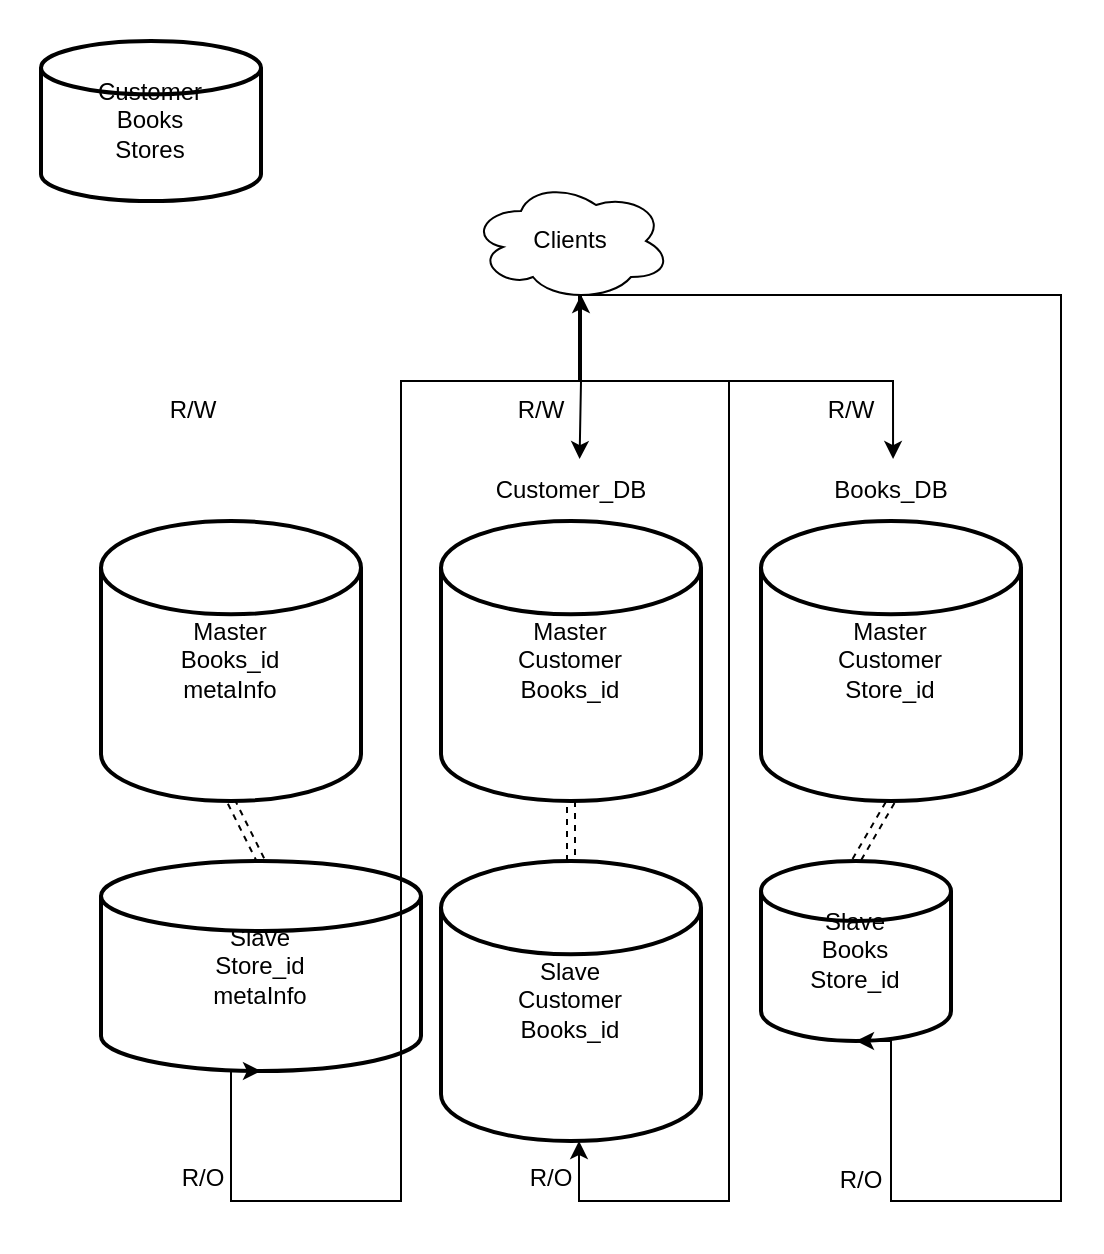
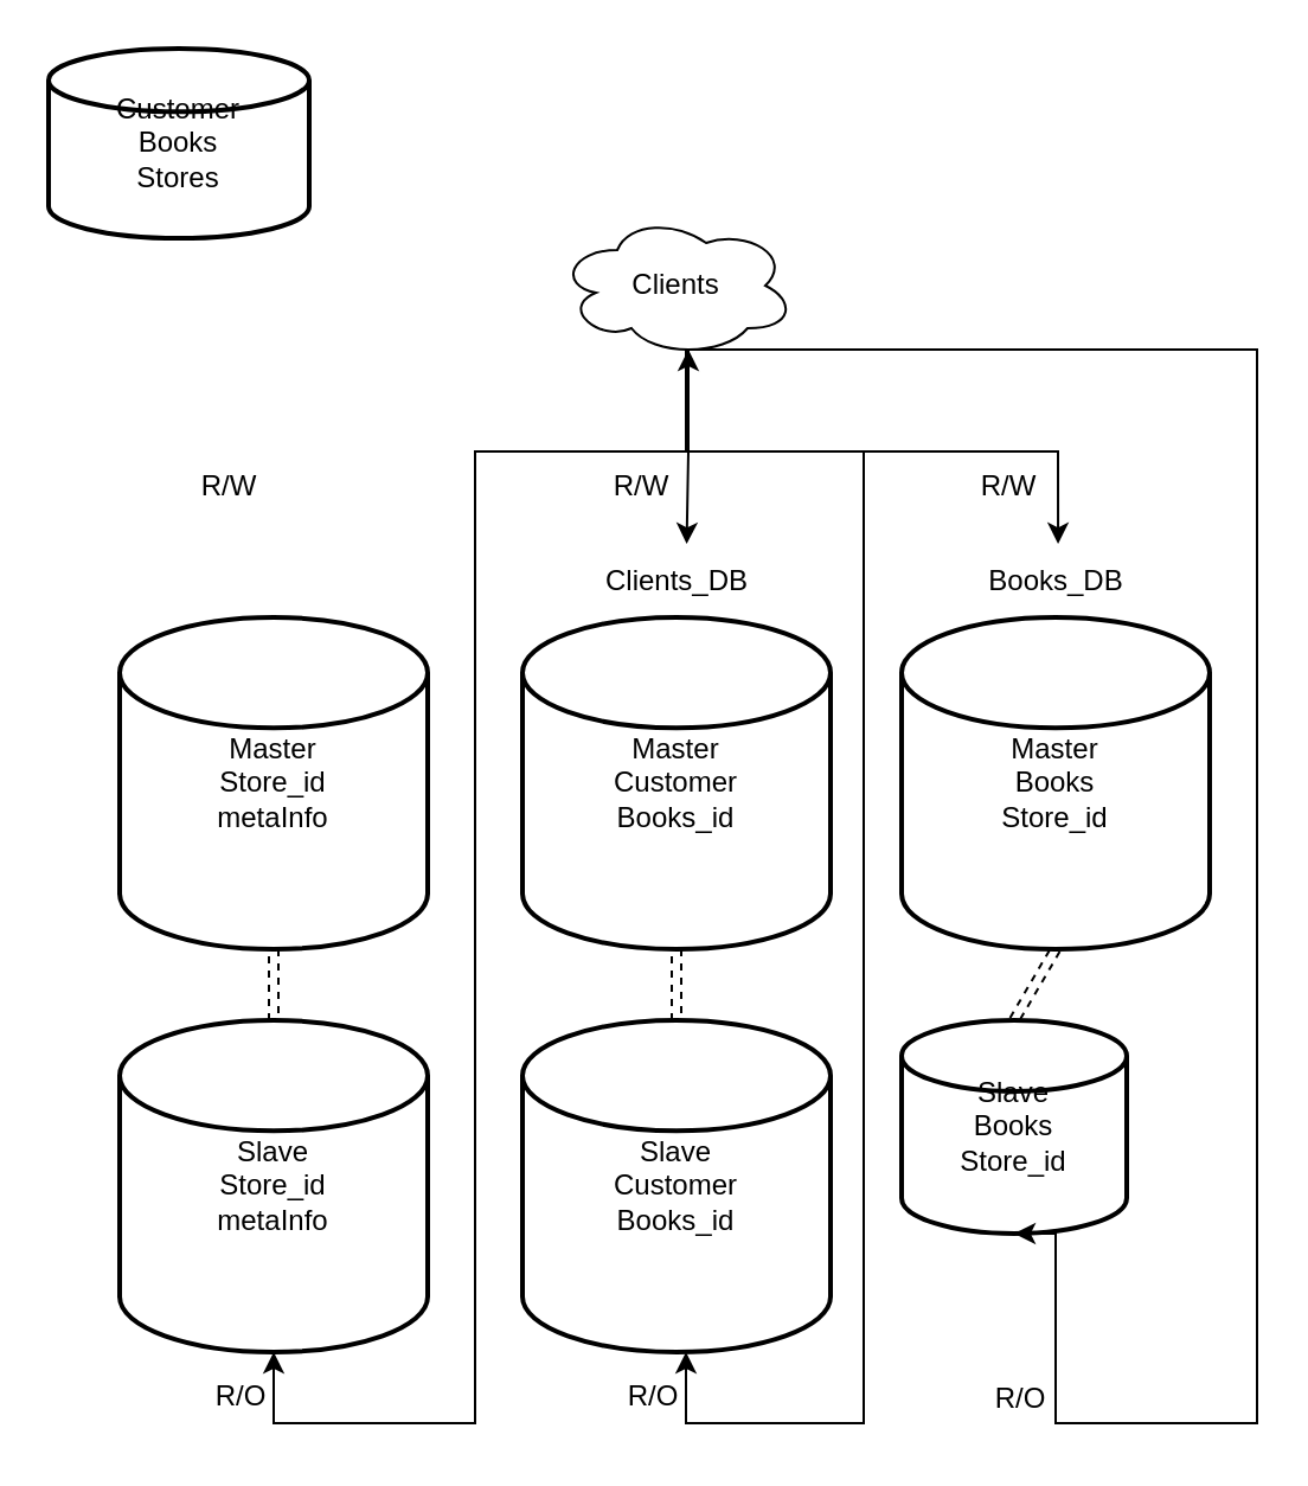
  <mxCell id="0" />
  <mxCell id="1" parent="0" />
  <mxCell id="2" style="edgeStyle=none;html=1;exitX=0.5;exitY=1;exitDx=0;exitDy=0;exitPerimeter=0;entryX=0.5;entryY=0;entryDx=0;entryDy=0;entryPerimeter=0;shape=link;dashed=1;" edge="1" parent="1" source="3" target="7"><mxGeometry relative="1" as="geometry" /></mxCell>
- <mxCell id="3" value="Master&lt;br&gt;Books_id&lt;br&gt;metaInfo" style="strokeWidth=2;html=1;shape=mxgraph.flowchart.database;whiteSpace=wrap;" vertex="1" parent="1"><mxGeometry x="50" y="260" width="130" height="140" as="geometry" /></mxCell>
+ <mxCell id="3" value="Master&lt;br&gt;Store_id&lt;br&gt;metaInfo" style="strokeWidth=2;html=1;shape=mxgraph.flowchart.database;whiteSpace=wrap;" vertex="1" parent="1"><mxGeometry x="50" y="260" width="130" height="140" as="geometry" /></mxCell>
  <mxCell id="4" style="edgeStyle=none;shape=link;html=1;exitX=0.5;exitY=1;exitDx=0;exitDy=0;exitPerimeter=0;entryX=0.5;entryY=0;entryDx=0;entryDy=0;entryPerimeter=0;dashed=1;" edge="1" parent="1" source="5" target="8"><mxGeometry relative="1" as="geometry" /></mxCell>
  <mxCell id="5" value="Master&lt;br&gt;Customer&lt;br&gt;Books_id" style="strokeWidth=2;html=1;shape=mxgraph.flowchart.database;whiteSpace=wrap;" vertex="1" parent="1"><mxGeometry x="220" y="260" width="130" height="140" as="geometry" /></mxCell>
  <mxCell id="6" value="Customer&lt;br&gt;Books&lt;br&gt;Stores" style="strokeWidth=2;html=1;shape=mxgraph.flowchart.database;whiteSpace=wrap;" vertex="1" parent="1"><mxGeometry x="20" y="20" width="110" height="80" as="geometry" /></mxCell>
- <mxCell id="7" value="Slave&lt;br&gt;Store_id&lt;br&gt;metaInfo" style="strokeWidth=2;html=1;shape=mxgraph.flowchart.database;whiteSpace=wrap;" vertex="1" parent="1"><mxGeometry x="50" y="430" width="160" height="105" as="geometry" /></mxCell>
+ <mxCell id="7" value="Slave&lt;br&gt;Store_id&lt;br&gt;metaInfo" style="strokeWidth=2;html=1;shape=mxgraph.flowchart.database;whiteSpace=wrap;" vertex="1" parent="1"><mxGeometry x="50" y="430" width="130" height="140" as="geometry" /></mxCell>
  <mxCell id="8" value="Slave&lt;br&gt;Customer&lt;br&gt;Books_id" style="strokeWidth=2;html=1;shape=mxgraph.flowchart.database;whiteSpace=wrap;" vertex="1" parent="1"><mxGeometry x="220" y="430" width="130" height="140" as="geometry" /></mxCell>
  <mxCell id="9" style="edgeStyle=none;shape=link;html=1;exitX=0.5;exitY=1;exitDx=0;exitDy=0;exitPerimeter=0;entryX=0.5;entryY=0;entryDx=0;entryDy=0;entryPerimeter=0;dashed=1;" edge="1" parent="1" source="10" target="11"><mxGeometry relative="1" as="geometry" /></mxCell>
- <mxCell id="10" value="Master&lt;br&gt;Customer&lt;br&gt;Store_id" style="strokeWidth=2;html=1;shape=mxgraph.flowchart.database;whiteSpace=wrap;" vertex="1" parent="1"><mxGeometry x="380" y="260" width="130" height="140" as="geometry" /></mxCell>
+ <mxCell id="10" value="Master&lt;br&gt;Books&lt;br&gt;Store_id" style="strokeWidth=2;html=1;shape=mxgraph.flowchart.database;whiteSpace=wrap;" vertex="1" parent="1"><mxGeometry x="380" y="260" width="130" height="140" as="geometry" /></mxCell>
  <mxCell id="11" value="Slave&lt;br&gt;Books&lt;br&gt;Store_id" style="strokeWidth=2;html=1;shape=mxgraph.flowchart.database;whiteSpace=wrap;" vertex="1" parent="1"><mxGeometry x="380" y="430" width="95" height="90" as="geometry" /></mxCell>
  <mxCell id="12" style="edgeStyle=orthogonalEdgeStyle;html=1;exitX=0.55;exitY=0.95;exitDx=0;exitDy=0;exitPerimeter=0;entryX=0.543;entryY=-0.033;entryDx=0;entryDy=0;entryPerimeter=0;rounded=0;startArrow=classic;startFill=1;" edge="1" parent="1" source="17" target="18"><mxGeometry relative="1" as="geometry" /></mxCell>
  <mxCell id="13" style="edgeStyle=orthogonalEdgeStyle;rounded=0;html=1;exitX=0.55;exitY=0.95;exitDx=0;exitDy=0;exitPerimeter=0;entryX=0.513;entryY=-0.033;entryDx=0;entryDy=0;entryPerimeter=0;" edge="1" parent="1" source="17" target="19"><mxGeometry relative="1" as="geometry"><Array as="points"><mxPoint x="290" y="190" /><mxPoint x="446" y="190" /></Array></mxGeometry></mxCell>
  <mxCell id="14" style="edgeStyle=orthogonalEdgeStyle;rounded=0;html=1;exitX=0.55;exitY=0.95;exitDx=0;exitDy=0;exitPerimeter=0;entryX=0.5;entryY=1;entryDx=0;entryDy=0;entryPerimeter=0;startArrow=none;startFill=0;" edge="1" parent="1" source="17" target="7"><mxGeometry relative="1" as="geometry"><Array as="points"><mxPoint x="290" y="190" /><mxPoint x="200" y="190" /><mxPoint x="200" y="600" /><mxPoint x="115" y="600" /></Array></mxGeometry></mxCell>
  <mxCell id="15" style="edgeStyle=orthogonalEdgeStyle;rounded=0;html=1;exitX=0.55;exitY=0.95;exitDx=0;exitDy=0;exitPerimeter=0;entryX=0.5;entryY=1;entryDx=0;entryDy=0;entryPerimeter=0;startArrow=none;startFill=0;" edge="1" parent="1"><mxGeometry relative="1" as="geometry"><mxPoint x="294" y="147" as="sourcePoint" /><mxPoint x="289" y="570" as="targetPoint" /><Array as="points"><mxPoint x="289" y="147" /><mxPoint x="289" y="190" /><mxPoint x="364" y="190" /><mxPoint x="364" y="600" /><mxPoint x="289" y="600" /></Array></mxGeometry></mxCell>
  <mxCell id="16" style="edgeStyle=orthogonalEdgeStyle;rounded=0;html=1;exitX=0.55;exitY=0.95;exitDx=0;exitDy=0;exitPerimeter=0;entryX=0.5;entryY=1;entryDx=0;entryDy=0;entryPerimeter=0;startArrow=none;startFill=0;" edge="1" parent="1" source="17" target="11"><mxGeometry relative="1" as="geometry"><Array as="points"><mxPoint x="530" y="147" /><mxPoint x="530" y="600" /><mxPoint x="445" y="600" /></Array></mxGeometry></mxCell>
  <mxCell id="17" value="Clients" style="ellipse;shape=cloud;whiteSpace=wrap;html=1;align=center;" vertex="1" parent="1"><mxGeometry x="235" y="90" width="100" height="60" as="geometry" /></mxCell>
- <mxCell id="18" value="Customer_DB" style="text;html=1;align=center;verticalAlign=middle;resizable=0;points=[];autosize=1;strokeColor=none;fillColor=none;" vertex="1" parent="1"><mxGeometry x="235" y="230" width="100" height="30" as="geometry" /></mxCell>
+ <mxCell id="18" value="Clients_DB" style="text;html=1;align=center;verticalAlign=middle;resizable=0;points=[];autosize=1;strokeColor=none;fillColor=none;" vertex="1" parent="1"><mxGeometry x="235" y="230" width="100" height="30" as="geometry" /></mxCell>
  <mxCell id="19" value="Books_DB" style="text;html=1;align=center;verticalAlign=middle;resizable=0;points=[];autosize=1;strokeColor=none;fillColor=none;" vertex="1" parent="1"><mxGeometry x="405" y="230" width="80" height="30" as="geometry" /></mxCell>
  <mxCell id="20" value="R/O" style="text;html=1;align=center;verticalAlign=middle;resizable=0;points=[];autosize=1;strokeColor=none;fillColor=none;" vertex="1" parent="1"><mxGeometry x="410" y="575" width="40" height="30" as="geometry" /></mxCell>
  <mxCell id="21" value="R/O" style="text;html=1;align=center;verticalAlign=middle;resizable=0;points=[];autosize=1;strokeColor=none;fillColor=none;" vertex="1" parent="1"><mxGeometry x="255" y="574" width="40" height="30" as="geometry" /></mxCell>
  <mxCell id="22" value="R/O" style="text;html=1;align=center;verticalAlign=middle;resizable=0;points=[];autosize=1;strokeColor=none;fillColor=none;" vertex="1" parent="1"><mxGeometry x="81" y="574" width="40" height="30" as="geometry" /></mxCell>
  <mxCell id="23" value="R/W" style="text;html=1;align=center;verticalAlign=middle;resizable=0;points=[];autosize=1;strokeColor=none;fillColor=none;" vertex="1" parent="1"><mxGeometry x="71" y="190" width="50" height="30" as="geometry" /></mxCell>
  <mxCell id="24" value="R/W" style="text;html=1;align=center;verticalAlign=middle;resizable=0;points=[];autosize=1;strokeColor=none;fillColor=none;" vertex="1" parent="1"><mxGeometry x="245" y="190" width="50" height="30" as="geometry" /></mxCell>
  <mxCell id="25" value="R/W" style="text;html=1;align=center;verticalAlign=middle;resizable=0;points=[];autosize=1;strokeColor=none;fillColor=none;" vertex="1" parent="1"><mxGeometry x="400" y="190" width="50" height="30" as="geometry" /></mxCell>
